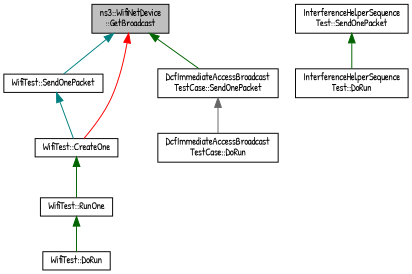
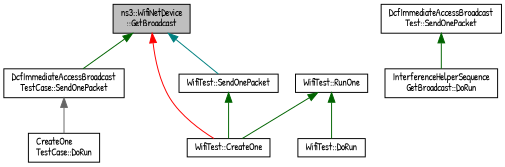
  digraph {
    fontname="Patrick Hand"
    rankdir=TB
    node [color=black fillcolor=white fontname="Patrick Hand" fontsize=10 shape=record style=filled]
    edge [color=darkgreen dir=back fontname="Patrick Hand" fontsize=10 labelfontname=Helvetica labelfontsize=10 style=solid]
    n1 [fillcolor=grey75 fontcolor=black height=0.2 label="ns3::WifiNetDevice\l::GetBroadcast" width=0.4]
    n2 [height=0.2 label="WifiTest::SendOnePacket" width=0.4]
    n3 [height=0.2 label="DcfImmediateAccessBroadcast\lTestCase::SendOnePacket" width=0.4]
    n4 [height=0.2 label="WifiTest::CreateOne" width=0.4]
-   n5 [height=0.2 label="InterferenceHelperSequence\lTest::SendOnePacket" width=0.4]
-   n6 [height=0.2 label="InterferenceHelperSequence\lTest::DoRun" width=0.4]
-   n7 [height=0.2 label="DcfImmediateAccessBroadcast\lTestCase::DoRun" width=0.4]
+   n5 [height=0.2 label="DcfImmediateAccessBroadcast\lTest::SendOnePacket" width=0.4]
+   n6 [height=0.2 label="InterferenceHelperSequence\lGetBroadcast::DoRun" width=0.4]
+   n7 [height=0.2 label="CreateOne\lTestCase::DoRun" width=0.4]
    n8 [height=0.2 label="WifiTest::RunOne" width=0.4]
    n9 [height=0.2 label="WifiTest::DoRun" width=0.4]
    n1 -> n2 [color=teal]
    n1 -> n3
    n1 -> n4 [color=red]
-   n2 -> n4 [color=teal]
+   n2 -> n4
    n3 -> n7 [color=gray40]
-   n4 -> n8
+   n8 -> n4
    n5 -> n6
    n8 -> n9
  }
